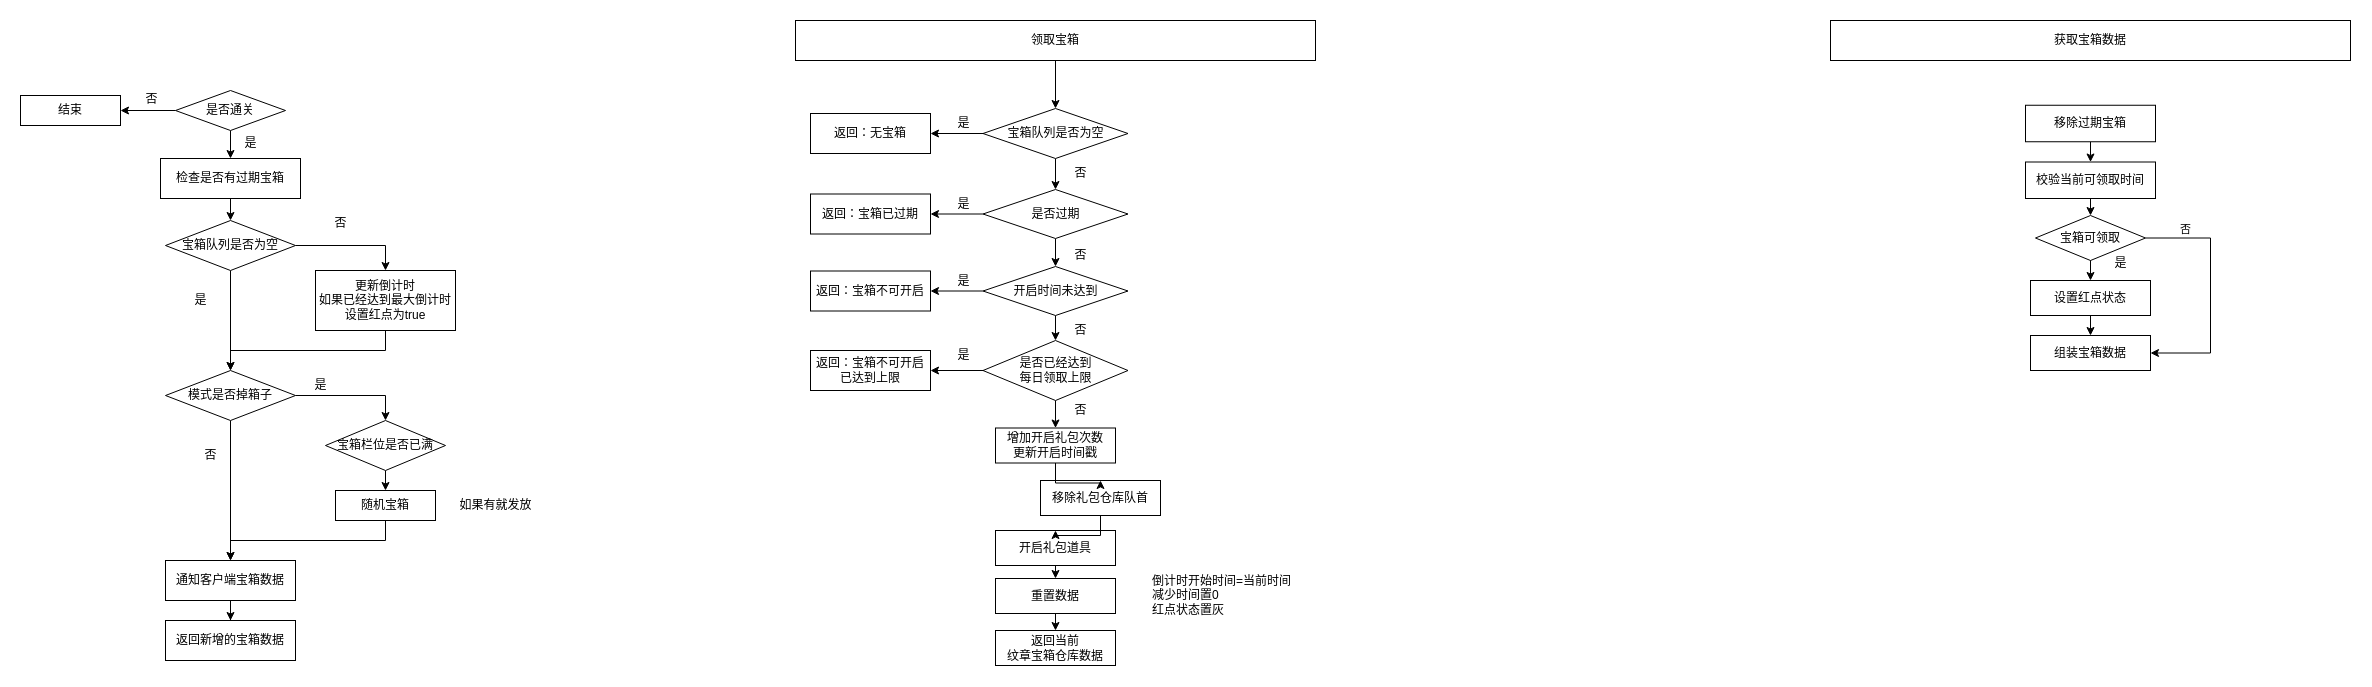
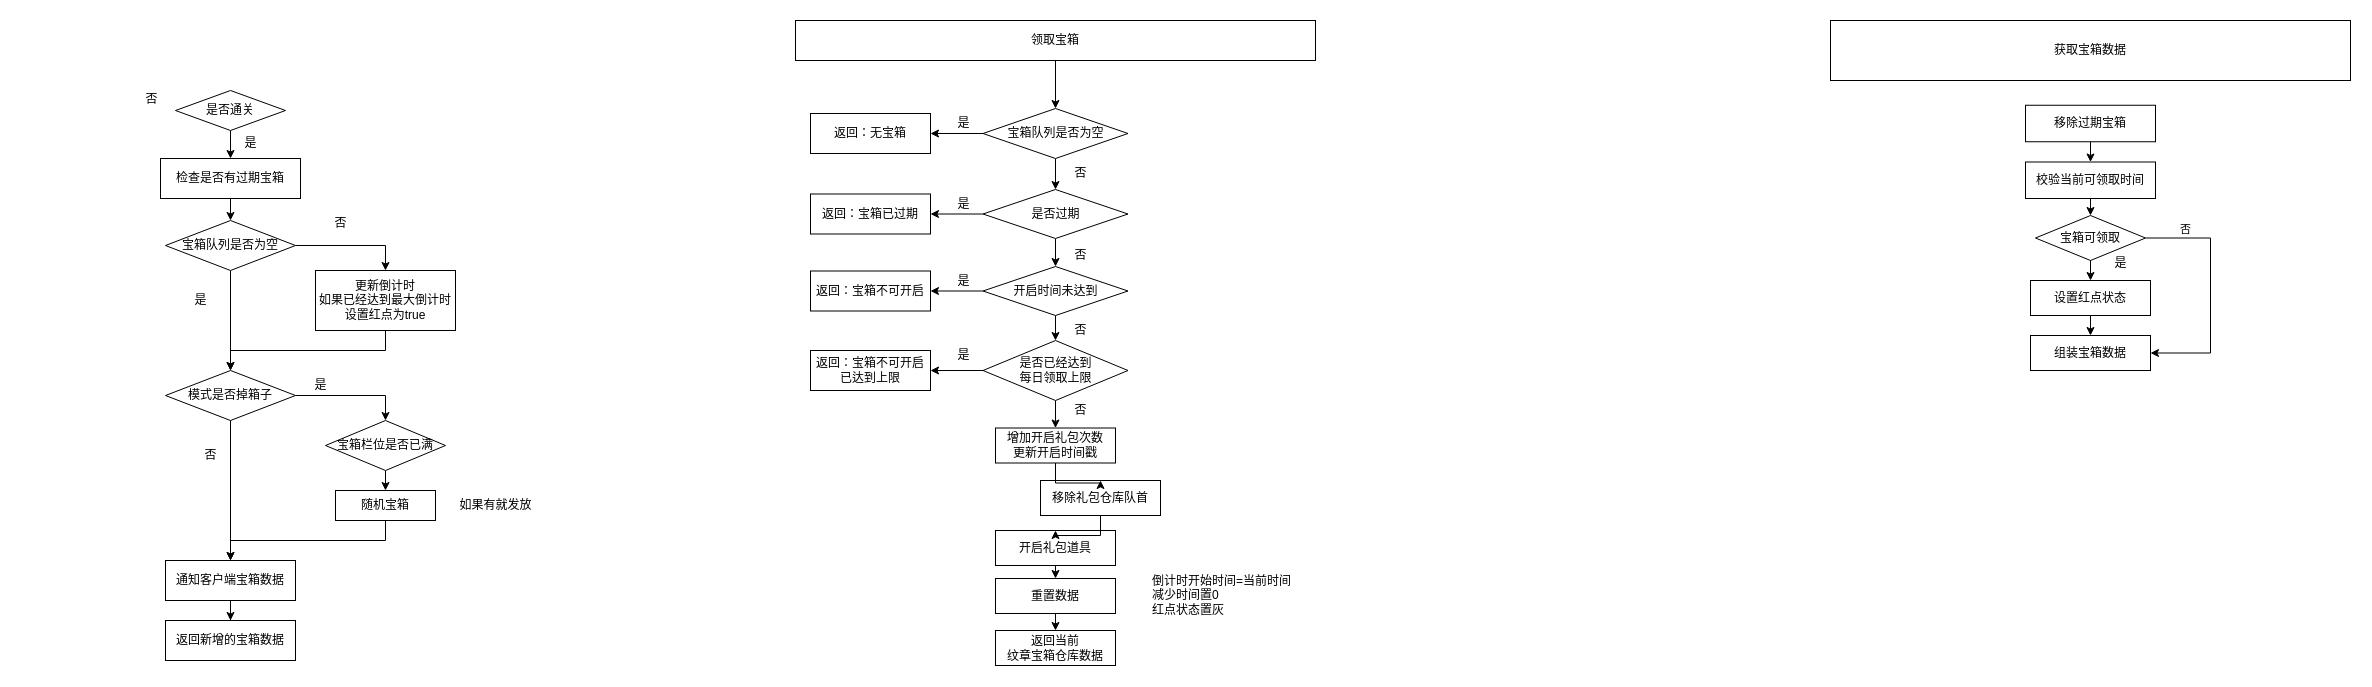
  <mxCell id="0" />
  <mxCell id="1" parent="0" />
- <mxCell id="2" style="edgeStyle=orthogonalEdgeStyle;rounded=0;orthogonalLoop=1;jettySize=auto;html=1;exitX=0;exitY=0.5;exitDx=0;exitDy=0;" edge="1" parent="1" source="4" target="5"><mxGeometry relative="1" as="geometry" /></mxCell>
  <mxCell id="3" style="edgeStyle=orthogonalEdgeStyle;rounded=0;orthogonalLoop=1;jettySize=auto;html=1;exitX=0.5;exitY=1;exitDx=0;exitDy=0;entryX=0.5;entryY=0;entryDx=0;entryDy=0;" edge="1" parent="1" source="4" target="14"><mxGeometry relative="1" as="geometry"><mxPoint x="230" y="150" as="targetPoint" /></mxGeometry></mxCell>
  <mxCell id="4" value="是否通关" style="rhombus;whiteSpace=wrap;html=1;" vertex="1" parent="1"><mxGeometry x="175" y="90" width="110" height="40" as="geometry" /></mxCell>
- <mxCell id="5" value="结束" style="rounded=0;whiteSpace=wrap;html=1;" vertex="1" parent="1"><mxGeometry x="20" y="95" width="100" height="30" as="geometry" /></mxCell>
  <mxCell id="6" style="edgeStyle=orthogonalEdgeStyle;rounded=0;orthogonalLoop=1;jettySize=auto;html=1;exitX=1;exitY=0.5;exitDx=0;exitDy=0;entryX=0.5;entryY=0;entryDx=0;entryDy=0;" edge="1" parent="1" source="8" target="10"><mxGeometry relative="1" as="geometry" /></mxCell>
  <mxCell id="7" style="edgeStyle=orthogonalEdgeStyle;rounded=0;orthogonalLoop=1;jettySize=auto;html=1;exitX=0.5;exitY=1;exitDx=0;exitDy=0;entryX=0.5;entryY=0;entryDx=0;entryDy=0;" edge="1" parent="1" source="8" target="16"><mxGeometry relative="1" as="geometry" /></mxCell>
  <mxCell id="8" value="模式是否掉箱子" style="rhombus;whiteSpace=wrap;html=1;" vertex="1" parent="1"><mxGeometry x="165" y="370" width="130" height="50" as="geometry" /></mxCell>
  <mxCell id="9" style="edgeStyle=orthogonalEdgeStyle;rounded=0;orthogonalLoop=1;jettySize=auto;html=1;exitX=0.5;exitY=1;exitDx=0;exitDy=0;entryX=0.5;entryY=0;entryDx=0;entryDy=0;" edge="1" parent="1" source="10" target="12"><mxGeometry relative="1" as="geometry" /></mxCell>
  <mxCell id="10" value="宝箱栏位是否已满" style="rhombus;whiteSpace=wrap;html=1;" vertex="1" parent="1"><mxGeometry x="325" y="420" width="120" height="50" as="geometry" /></mxCell>
  <mxCell id="11" style="edgeStyle=orthogonalEdgeStyle;rounded=0;orthogonalLoop=1;jettySize=auto;html=1;exitX=0.5;exitY=1;exitDx=0;exitDy=0;entryX=0.5;entryY=0;entryDx=0;entryDy=0;" edge="1" parent="1" source="12" target="16"><mxGeometry relative="1" as="geometry" /></mxCell>
  <mxCell id="12" value="随机宝箱" style="rounded=0;whiteSpace=wrap;html=1;" vertex="1" parent="1"><mxGeometry x="335" y="490" width="100" height="30" as="geometry" /></mxCell>
  <mxCell id="13" style="edgeStyle=orthogonalEdgeStyle;rounded=0;orthogonalLoop=1;jettySize=auto;html=1;exitX=0.5;exitY=1;exitDx=0;exitDy=0;entryX=0.5;entryY=0;entryDx=0;entryDy=0;" edge="1" parent="1" source="14"><mxGeometry relative="1" as="geometry"><mxPoint x="230" y="220" as="targetPoint" /></mxGeometry></mxCell>
  <mxCell id="14" value="检查是否有过期宝箱" style="rounded=0;whiteSpace=wrap;html=1;" vertex="1" parent="1"><mxGeometry x="160" y="158" width="140" height="40" as="geometry" /></mxCell>
  <mxCell id="15" style="edgeStyle=orthogonalEdgeStyle;rounded=0;orthogonalLoop=1;jettySize=auto;html=1;exitX=0.5;exitY=1;exitDx=0;exitDy=0;" edge="1" parent="1" source="16" target="18"><mxGeometry relative="1" as="geometry" /></mxCell>
  <mxCell id="16" value="通知客户端宝箱数据" style="rounded=0;whiteSpace=wrap;html=1;" vertex="1" parent="1"><mxGeometry x="165" y="560" width="130" height="40" as="geometry" /></mxCell>
  <mxCell id="17" value="否" style="text;html=1;align=center;verticalAlign=middle;resizable=0;points=[];autosize=1;strokeColor=none;fillColor=none;" vertex="1" parent="1"><mxGeometry x="131" y="84" width="40" height="30" as="geometry" /></mxCell>
  <mxCell id="18" value="返回新增的宝箱数据" style="rounded=0;whiteSpace=wrap;html=1;" vertex="1" parent="1"><mxGeometry x="165" y="620" width="130" height="40" as="geometry" /></mxCell>
  <mxCell id="19" value="如果有就发放" style="text;html=1;align=center;verticalAlign=middle;resizable=0;points=[];autosize=1;strokeColor=none;fillColor=none;" vertex="1" parent="1"><mxGeometry x="445" y="490" width="100" height="30" as="geometry" /></mxCell>
  <mxCell id="20" value="是" style="text;html=1;align=center;verticalAlign=middle;resizable=0;points=[];autosize=1;strokeColor=none;fillColor=none;" vertex="1" parent="1"><mxGeometry x="230" y="128" width="40" height="30" as="geometry" /></mxCell>
  <mxCell id="21" style="edgeStyle=orthogonalEdgeStyle;rounded=0;orthogonalLoop=1;jettySize=auto;html=1;exitX=0.5;exitY=1;exitDx=0;exitDy=0;entryX=0.5;entryY=0;entryDx=0;entryDy=0;" edge="1" parent="1" source="22" target="8"><mxGeometry relative="1" as="geometry" /></mxCell>
  <mxCell id="22" value="更新倒计时&lt;div&gt;如果已经达到最大倒计时 设置红点为true&lt;/div&gt;" style="rounded=0;whiteSpace=wrap;html=1;" vertex="1" parent="1"><mxGeometry x="315" y="270" width="140" height="60" as="geometry" /></mxCell>
  <mxCell id="23" style="edgeStyle=orthogonalEdgeStyle;rounded=0;orthogonalLoop=1;jettySize=auto;html=1;exitX=1;exitY=0.5;exitDx=0;exitDy=0;entryX=0.5;entryY=0;entryDx=0;entryDy=0;" edge="1" parent="1" source="25" target="22"><mxGeometry relative="1" as="geometry" /></mxCell>
  <mxCell id="24" style="edgeStyle=orthogonalEdgeStyle;rounded=0;orthogonalLoop=1;jettySize=auto;html=1;exitX=0.5;exitY=1;exitDx=0;exitDy=0;entryX=0.5;entryY=0;entryDx=0;entryDy=0;" edge="1" parent="1" source="25" target="8"><mxGeometry relative="1" as="geometry" /></mxCell>
  <mxCell id="25" value="宝箱队列是否为空" style="rhombus;whiteSpace=wrap;html=1;" vertex="1" parent="1"><mxGeometry x="165" y="220" width="130" height="50" as="geometry" /></mxCell>
  <mxCell id="26" value="否" style="text;html=1;align=center;verticalAlign=middle;resizable=0;points=[];autosize=1;strokeColor=none;fillColor=none;" vertex="1" parent="1"><mxGeometry x="320" y="208" width="40" height="30" as="geometry" /></mxCell>
  <mxCell id="27" value="是" style="text;html=1;align=center;verticalAlign=middle;resizable=0;points=[];autosize=1;strokeColor=none;fillColor=none;" vertex="1" parent="1"><mxGeometry x="180" y="285" width="40" height="30" as="geometry" /></mxCell>
  <mxCell id="28" value="是" style="text;html=1;align=center;verticalAlign=middle;resizable=0;points=[];autosize=1;strokeColor=none;fillColor=none;" vertex="1" parent="1"><mxGeometry x="300" y="370" width="40" height="30" as="geometry" /></mxCell>
  <mxCell id="29" value="否" style="text;html=1;align=center;verticalAlign=middle;resizable=0;points=[];autosize=1;strokeColor=none;fillColor=none;" vertex="1" parent="1"><mxGeometry x="190" y="440" width="40" height="30" as="geometry" /></mxCell>
  <mxCell id="30" style="edgeStyle=orthogonalEdgeStyle;rounded=0;orthogonalLoop=1;jettySize=auto;html=1;exitX=0.5;exitY=1;exitDx=0;exitDy=0;" edge="1" parent="1" source="18" target="18"><mxGeometry relative="1" as="geometry" /></mxCell>
  <mxCell id="31" style="edgeStyle=orthogonalEdgeStyle;rounded=0;orthogonalLoop=1;jettySize=auto;html=1;exitX=0.5;exitY=1;exitDx=0;exitDy=0;entryX=0.5;entryY=0;entryDx=0;entryDy=0;" edge="1" parent="1" source="32" target="35"><mxGeometry relative="1" as="geometry" /></mxCell>
  <mxCell id="32" value="领取宝箱" style="rounded=0;whiteSpace=wrap;html=1;" vertex="1" parent="1"><mxGeometry x="795" y="20" width="520" height="40" as="geometry" /></mxCell>
  <mxCell id="33" style="edgeStyle=orthogonalEdgeStyle;rounded=0;orthogonalLoop=1;jettySize=auto;html=1;exitX=0;exitY=0.5;exitDx=0;exitDy=0;" edge="1" parent="1" source="35" target="36"><mxGeometry relative="1" as="geometry" /></mxCell>
  <mxCell id="34" style="edgeStyle=orthogonalEdgeStyle;rounded=0;orthogonalLoop=1;jettySize=auto;html=1;exitX=0.5;exitY=1;exitDx=0;exitDy=0;entryX=0.5;entryY=0;entryDx=0;entryDy=0;" edge="1" parent="1" source="35" target="39"><mxGeometry relative="1" as="geometry" /></mxCell>
  <mxCell id="35" value="宝箱队列是否为空" style="rhombus;whiteSpace=wrap;html=1;" vertex="1" parent="1"><mxGeometry x="982.5" y="108" width="145" height="50" as="geometry" /></mxCell>
  <mxCell id="36" value="返回：无宝箱" style="rounded=0;whiteSpace=wrap;html=1;" vertex="1" parent="1"><mxGeometry x="810" y="113" width="120" height="40" as="geometry" /></mxCell>
  <mxCell id="37" style="edgeStyle=orthogonalEdgeStyle;rounded=0;orthogonalLoop=1;jettySize=auto;html=1;exitX=0;exitY=0.5;exitDx=0;exitDy=0;entryX=1;entryY=0.5;entryDx=0;entryDy=0;" edge="1" parent="1" source="39" target="40"><mxGeometry relative="1" as="geometry" /></mxCell>
  <mxCell id="38" style="edgeStyle=orthogonalEdgeStyle;rounded=0;orthogonalLoop=1;jettySize=auto;html=1;exitX=0.5;exitY=1;exitDx=0;exitDy=0;entryX=0.5;entryY=0;entryDx=0;entryDy=0;" edge="1" parent="1" source="39" target="43"><mxGeometry relative="1" as="geometry" /></mxCell>
  <mxCell id="39" value="是否过期" style="rhombus;whiteSpace=wrap;html=1;" vertex="1" parent="1"><mxGeometry x="982.5" y="189" width="145" height="49" as="geometry" /></mxCell>
  <mxCell id="40" value="返回：宝箱已过期" style="rounded=0;whiteSpace=wrap;html=1;" vertex="1" parent="1"><mxGeometry x="810" y="193.5" width="120" height="40" as="geometry" /></mxCell>
  <mxCell id="41" style="edgeStyle=orthogonalEdgeStyle;rounded=0;orthogonalLoop=1;jettySize=auto;html=1;exitX=0;exitY=0.5;exitDx=0;exitDy=0;entryX=1;entryY=0.5;entryDx=0;entryDy=0;" edge="1" parent="1" source="43" target="44"><mxGeometry relative="1" as="geometry" /></mxCell>
  <mxCell id="42" style="edgeStyle=orthogonalEdgeStyle;rounded=0;orthogonalLoop=1;jettySize=auto;html=1;exitX=0.5;exitY=1;exitDx=0;exitDy=0;" edge="1" parent="1" source="43" target="47"><mxGeometry relative="1" as="geometry" /></mxCell>
  <mxCell id="43" value="开启时间未达到" style="rhombus;whiteSpace=wrap;html=1;" vertex="1" parent="1"><mxGeometry x="982.5" y="266" width="145" height="49" as="geometry" /></mxCell>
  <mxCell id="44" value="返回：宝箱不可开启" style="rounded=0;whiteSpace=wrap;html=1;" vertex="1" parent="1"><mxGeometry x="810" y="270.5" width="120" height="40" as="geometry" /></mxCell>
  <mxCell id="45" style="edgeStyle=orthogonalEdgeStyle;rounded=0;orthogonalLoop=1;jettySize=auto;html=1;exitX=0;exitY=0.5;exitDx=0;exitDy=0;entryX=1;entryY=0.5;entryDx=0;entryDy=0;" edge="1" parent="1" source="47" target="48"><mxGeometry relative="1" as="geometry" /></mxCell>
  <mxCell id="46" value="" style="edgeStyle=orthogonalEdgeStyle;rounded=0;orthogonalLoop=1;jettySize=auto;html=1;" edge="1" parent="1" source="47" target="57"><mxGeometry relative="1" as="geometry" /></mxCell>
  <mxCell id="47" value="是否已经达到&lt;div&gt;每日领取上限&lt;/div&gt;" style="rhombus;whiteSpace=wrap;html=1;" vertex="1" parent="1"><mxGeometry x="982.5" y="340" width="145" height="60" as="geometry" /></mxCell>
  <mxCell id="48" value="返回：宝箱不可开启&lt;div&gt;已达到上限&lt;/div&gt;" style="rounded=0;whiteSpace=wrap;html=1;" vertex="1" parent="1"><mxGeometry x="810" y="350" width="120" height="40" as="geometry" /></mxCell>
  <mxCell id="49" style="edgeStyle=orthogonalEdgeStyle;rounded=0;orthogonalLoop=1;jettySize=auto;html=1;exitX=0.5;exitY=1;exitDx=0;exitDy=0;entryX=0.5;entryY=0;entryDx=0;entryDy=0;" edge="1" parent="1" source="50" target="54"><mxGeometry relative="1" as="geometry" /></mxCell>
  <mxCell id="50" value="开启礼包道具" style="rounded=0;whiteSpace=wrap;html=1;" vertex="1" parent="1"><mxGeometry x="995" y="530" width="120" height="35" as="geometry" /></mxCell>
  <mxCell id="51" style="edgeStyle=orthogonalEdgeStyle;rounded=0;orthogonalLoop=1;jettySize=auto;html=1;exitX=0.5;exitY=1;exitDx=0;exitDy=0;entryX=0.5;entryY=0;entryDx=0;entryDy=0;" edge="1" parent="1" source="52" target="50"><mxGeometry relative="1" as="geometry" /></mxCell>
  <mxCell id="52" value="移除礼包仓库队首" style="rounded=0;whiteSpace=wrap;html=1;" vertex="1" parent="1"><mxGeometry x="1040" y="480" width="120" height="35" as="geometry" /></mxCell>
  <mxCell id="53" style="edgeStyle=orthogonalEdgeStyle;rounded=0;orthogonalLoop=1;jettySize=auto;html=1;exitX=0.5;exitY=1;exitDx=0;exitDy=0;entryX=0.5;entryY=0;entryDx=0;entryDy=0;" edge="1" parent="1" source="54" target="58"><mxGeometry relative="1" as="geometry" /></mxCell>
  <mxCell id="54" value="重置数据" style="rounded=0;whiteSpace=wrap;html=1;" vertex="1" parent="1"><mxGeometry x="995" y="578" width="120" height="35" as="geometry" /></mxCell>
  <mxCell id="55" value="倒计时开始时间=当前时间&lt;div&gt;减少时间置0&lt;/div&gt;&lt;div&gt;红点状态置灰&lt;/div&gt;" style="text;html=1;align=left;verticalAlign=middle;resizable=0;points=[];autosize=1;strokeColor=none;fillColor=none;" vertex="1" parent="1"><mxGeometry x="1150" y="565" width="160" height="60" as="geometry" /></mxCell>
  <mxCell id="56" style="edgeStyle=orthogonalEdgeStyle;rounded=0;orthogonalLoop=1;jettySize=auto;html=1;exitX=0.5;exitY=1;exitDx=0;exitDy=0;entryX=0.5;entryY=0;entryDx=0;entryDy=0;" edge="1" parent="1" source="57" target="52"><mxGeometry relative="1" as="geometry" /></mxCell>
  <mxCell id="57" value="增加开启礼包次数&lt;div&gt;更新开启时间戳&lt;/div&gt;" style="rounded=0;whiteSpace=wrap;html=1;" vertex="1" parent="1"><mxGeometry x="995" y="427.5" width="120" height="35" as="geometry" /></mxCell>
  <mxCell id="58" value="返回当前&lt;div&gt;纹章宝箱&lt;span style=&quot;background-color: transparent; color: light-dark(rgb(0, 0, 0), rgb(255, 255, 255));&quot;&gt;仓库数据&lt;/span&gt;&lt;/div&gt;" style="rounded=0;whiteSpace=wrap;html=1;" vertex="1" parent="1"><mxGeometry x="995" y="630" width="120" height="35" as="geometry" /></mxCell>
  <mxCell id="59" value="是" style="text;html=1;align=center;verticalAlign=middle;resizable=0;points=[];autosize=1;strokeColor=none;fillColor=none;" vertex="1" parent="1"><mxGeometry x="942.5" y="108" width="40" height="30" as="geometry" /></mxCell>
  <mxCell id="60" value="是" style="text;html=1;align=center;verticalAlign=middle;resizable=0;points=[];autosize=1;strokeColor=none;fillColor=none;" vertex="1" parent="1"><mxGeometry x="942.5" y="189" width="40" height="30" as="geometry" /></mxCell>
  <mxCell id="61" value="是" style="text;html=1;align=center;verticalAlign=middle;resizable=0;points=[];autosize=1;strokeColor=none;fillColor=none;" vertex="1" parent="1"><mxGeometry x="942.5" y="266" width="40" height="30" as="geometry" /></mxCell>
  <mxCell id="62" value="是" style="text;html=1;align=center;verticalAlign=middle;resizable=0;points=[];autosize=1;strokeColor=none;fillColor=none;" vertex="1" parent="1"><mxGeometry x="942.5" y="340" width="40" height="30" as="geometry" /></mxCell>
  <mxCell id="63" value="否" style="text;html=1;align=center;verticalAlign=middle;resizable=0;points=[];autosize=1;strokeColor=none;fillColor=none;" vertex="1" parent="1"><mxGeometry x="1060" y="158" width="40" height="30" as="geometry" /></mxCell>
  <mxCell id="64" value="否" style="text;html=1;align=center;verticalAlign=middle;resizable=0;points=[];autosize=1;strokeColor=none;fillColor=none;" vertex="1" parent="1"><mxGeometry x="1060" y="240" width="40" height="30" as="geometry" /></mxCell>
  <mxCell id="65" value="否" style="text;html=1;align=center;verticalAlign=middle;resizable=0;points=[];autosize=1;strokeColor=none;fillColor=none;" vertex="1" parent="1"><mxGeometry x="1060" y="315" width="40" height="30" as="geometry" /></mxCell>
  <mxCell id="66" value="否" style="text;html=1;align=center;verticalAlign=middle;resizable=0;points=[];autosize=1;strokeColor=none;fillColor=none;" vertex="1" parent="1"><mxGeometry x="1060" y="395" width="40" height="30" as="geometry" /></mxCell>
- <mxCell id="67" value="获取宝箱数据" style="rounded=0;whiteSpace=wrap;html=1;" vertex="1" parent="1"><mxGeometry x="1830" y="20" width="520" height="40" as="geometry" /></mxCell>
+ <mxCell id="67" value="获取宝箱数据" style="rounded=0;whiteSpace=wrap;html=1;" vertex="1" parent="1"><mxGeometry x="1830" y="20" width="520" height="60" as="geometry" /></mxCell>
  <mxCell id="68" style="edgeStyle=orthogonalEdgeStyle;rounded=0;orthogonalLoop=1;jettySize=auto;html=1;exitX=0.5;exitY=1;exitDx=0;exitDy=0;entryX=0.5;entryY=0;entryDx=0;entryDy=0;" edge="1" parent="1" source="69" target="71"><mxGeometry relative="1" as="geometry" /></mxCell>
  <mxCell id="69" value="移除过期宝箱" style="rounded=0;whiteSpace=wrap;html=1;" vertex="1" parent="1"><mxGeometry x="2025" y="104.75" width="130" height="36.5" as="geometry" /></mxCell>
  <mxCell id="70" style="edgeStyle=orthogonalEdgeStyle;rounded=0;orthogonalLoop=1;jettySize=auto;html=1;exitX=0.5;exitY=1;exitDx=0;exitDy=0;entryX=0.5;entryY=0;entryDx=0;entryDy=0;" edge="1" parent="1" source="71" target="75"><mxGeometry relative="1" as="geometry" /></mxCell>
  <mxCell id="71" value="校验当前可领取时间" style="rounded=0;whiteSpace=wrap;html=1;" vertex="1" parent="1"><mxGeometry x="2025" y="161.5" width="130" height="36.5" as="geometry" /></mxCell>
  <mxCell id="72" style="edgeStyle=orthogonalEdgeStyle;rounded=0;orthogonalLoop=1;jettySize=auto;html=1;exitX=0.5;exitY=1;exitDx=0;exitDy=0;entryX=0.5;entryY=0;entryDx=0;entryDy=0;" edge="1" parent="1" target="77"><mxGeometry relative="1" as="geometry"><mxPoint x="2090" y="245" as="sourcePoint" /></mxGeometry></mxCell>
  <mxCell id="73" style="edgeStyle=orthogonalEdgeStyle;rounded=0;orthogonalLoop=1;jettySize=auto;html=1;exitX=1;exitY=0.5;exitDx=0;exitDy=0;entryX=1;entryY=0.5;entryDx=0;entryDy=0;" edge="1" parent="1" source="75" target="78"><mxGeometry relative="1" as="geometry"><Array as="points"><mxPoint x="2210" y="238" /><mxPoint x="2210" y="353" /></Array></mxGeometry></mxCell>
  <mxCell id="74" value="否" style="edgeLabel;html=1;align=center;verticalAlign=middle;resizable=0;points=[];" vertex="1" connectable="0" parent="73"><mxGeometry x="-0.675" y="10" relative="1" as="geometry"><mxPoint y="1" as="offset" /></mxGeometry></mxCell>
  <mxCell id="75" value="宝箱可领取" style="rhombus;whiteSpace=wrap;html=1;" vertex="1" parent="1"><mxGeometry x="2035" y="215" width="110" height="45" as="geometry" /></mxCell>
  <mxCell id="76" style="edgeStyle=orthogonalEdgeStyle;rounded=0;orthogonalLoop=1;jettySize=auto;html=1;exitX=0.5;exitY=1;exitDx=0;exitDy=0;entryX=0.5;entryY=0;entryDx=0;entryDy=0;" edge="1" parent="1" source="77" target="78"><mxGeometry relative="1" as="geometry" /></mxCell>
  <mxCell id="77" value="设置红点状态" style="rounded=0;whiteSpace=wrap;html=1;" vertex="1" parent="1"><mxGeometry x="2030" y="280" width="120" height="35" as="geometry" /></mxCell>
  <mxCell id="78" value="组装宝箱数据" style="rounded=0;whiteSpace=wrap;html=1;" vertex="1" parent="1"><mxGeometry x="2030" y="335" width="120" height="35" as="geometry" /></mxCell>
  <mxCell id="79" value="是" style="text;html=1;align=center;verticalAlign=middle;resizable=0;points=[];autosize=1;strokeColor=none;fillColor=none;" vertex="1" parent="1"><mxGeometry x="2100" y="248" width="40" height="30" as="geometry" /></mxCell>
